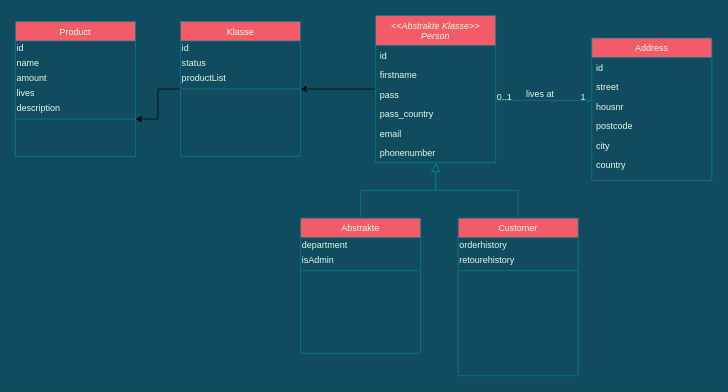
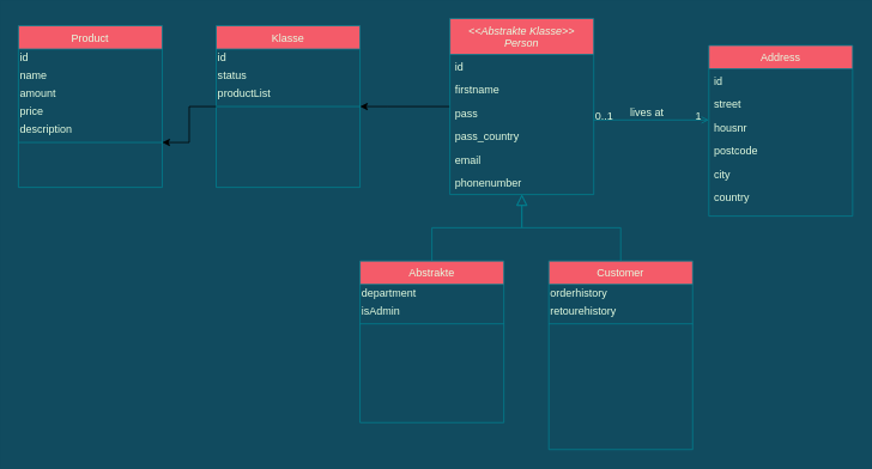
  <mxCell id="0" />
  <mxCell id="1" parent="0" />
  <mxCell id="2" value="" style="edgeStyle=orthogonalEdgeStyle;rounded=0;orthogonalLoop=1;jettySize=auto;html=1;fontColor=#E4FDE1;" parent="1" source="3" edge="1"><mxGeometry relative="1" as="geometry"><mxPoint x="400" y="118" as="targetPoint" /><Array as="points"><mxPoint x="430" y="118" /><mxPoint x="430" y="118" /></Array></mxGeometry></mxCell>
  <mxCell id="3" value="&lt;&lt;Abstrakte Klasse&gt;&gt;&#10;Person" style="swimlane;fontStyle=2;align=center;verticalAlign=top;childLayout=stackLayout;horizontal=1;startSize=40;horizontalStack=0;resizeParent=1;resizeLast=0;collapsible=1;marginBottom=0;rounded=0;shadow=0;strokeWidth=1;fillColor=#F45B69;strokeColor=#028090;fontColor=#E4FDE1;" parent="1" vertex="1"><mxGeometry x="500" y="20" width="160" height="196" as="geometry"><mxRectangle x="230" y="140" width="160" height="26" as="alternateBounds" /></mxGeometry></mxCell>
  <mxCell id="4" value="id" style="text;align=left;verticalAlign=top;spacingLeft=4;spacingRight=4;overflow=hidden;rotatable=0;points=[[0,0.5],[1,0.5]];portConstraint=eastwest;rounded=0;shadow=0;html=0;fontColor=#E4FDE1;" parent="3" vertex="1"><mxGeometry y="40" width="160" height="26" as="geometry" /></mxCell>
  <mxCell id="5" value="firstname" style="text;align=left;verticalAlign=top;spacingLeft=4;spacingRight=4;overflow=hidden;rotatable=0;points=[[0,0.5],[1,0.5]];portConstraint=eastwest;fontColor=#E4FDE1;" parent="3" vertex="1"><mxGeometry y="66" width="160" height="26" as="geometry" /></mxCell>
  <mxCell id="6" value="pass" style="text;align=left;verticalAlign=top;spacingLeft=4;spacingRight=4;overflow=hidden;rotatable=0;points=[[0,0.5],[1,0.5]];portConstraint=eastwest;rounded=0;shadow=0;html=0;fontColor=#E4FDE1;" parent="3" vertex="1"><mxGeometry y="92" width="160" height="26" as="geometry" /></mxCell>
  <mxCell id="7" value="pass_country" style="text;align=left;verticalAlign=top;spacingLeft=4;spacingRight=4;overflow=hidden;rotatable=0;points=[[0,0.5],[1,0.5]];portConstraint=eastwest;rounded=0;shadow=0;html=0;fontColor=#E4FDE1;" parent="3" vertex="1"><mxGeometry y="118" width="160" height="26" as="geometry" /></mxCell>
  <mxCell id="8" value="email" style="text;align=left;verticalAlign=top;spacingLeft=4;spacingRight=4;overflow=hidden;rotatable=0;points=[[0,0.5],[1,0.5]];portConstraint=eastwest;rounded=0;shadow=0;html=0;fontColor=#E4FDE1;" parent="3" vertex="1"><mxGeometry y="144" width="160" height="26" as="geometry" /></mxCell>
  <mxCell id="9" value="phonenumber" style="text;align=left;verticalAlign=top;spacingLeft=4;spacingRight=4;overflow=hidden;rotatable=0;points=[[0,0.5],[1,0.5]];portConstraint=eastwest;rounded=0;shadow=0;html=0;fontColor=#E4FDE1;" parent="3" vertex="1"><mxGeometry y="170" width="160" height="26" as="geometry" /></mxCell>
  <mxCell id="10" value="Abstrakte" style="swimlane;fontStyle=0;align=center;verticalAlign=top;childLayout=stackLayout;horizontal=1;startSize=26;horizontalStack=0;resizeParent=1;resizeLast=0;collapsible=1;marginBottom=0;rounded=0;shadow=0;strokeWidth=1;fillColor=#F45B69;strokeColor=#028090;fontColor=#E4FDE1;" parent="1" vertex="1"><mxGeometry x="400" y="290" width="160" height="180" as="geometry"><mxRectangle x="130" y="380" width="160" height="26" as="alternateBounds" /></mxGeometry></mxCell>
  <mxCell id="11" value="department" style="text;html=1;align=left;verticalAlign=middle;resizable=0;points=[];autosize=1;strokeColor=none;fontColor=#E4FDE1;" parent="10" vertex="1"><mxGeometry y="26" width="160" height="20" as="geometry" /></mxCell>
  <mxCell id="12" value="isAdmin" style="text;html=1;align=left;verticalAlign=middle;resizable=0;points=[];autosize=1;strokeColor=none;fontColor=#E4FDE1;" parent="10" vertex="1"><mxGeometry y="46" width="160" height="20" as="geometry" /></mxCell>
  <mxCell id="13" value="" style="line;html=1;strokeWidth=1;align=left;verticalAlign=middle;spacingTop=-1;spacingLeft=3;spacingRight=3;rotatable=0;labelPosition=right;points=[];portConstraint=eastwest;labelBackgroundColor=#114B5F;fillColor=#F45B69;strokeColor=#028090;fontColor=#E4FDE1;" parent="10" vertex="1"><mxGeometry y="66" width="160" height="8" as="geometry" /></mxCell>
  <mxCell id="14" value="" style="endArrow=block;endSize=10;endFill=0;shadow=0;strokeWidth=1;rounded=0;edgeStyle=elbowEdgeStyle;elbow=vertical;labelBackgroundColor=#114B5F;strokeColor=#028090;fontColor=#E4FDE1;" parent="1" source="10" target="3" edge="1"><mxGeometry width="160" relative="1" as="geometry"><mxPoint x="480" y="133" as="sourcePoint" /><mxPoint x="480" y="133" as="targetPoint" /></mxGeometry></mxCell>
  <mxCell id="15" value="Customer" style="swimlane;fontStyle=0;align=center;verticalAlign=top;childLayout=stackLayout;horizontal=1;startSize=26;horizontalStack=0;resizeParent=1;resizeLast=0;collapsible=1;marginBottom=0;rounded=0;shadow=0;strokeWidth=1;fillColor=#F45B69;strokeColor=#028090;fontColor=#E4FDE1;" parent="1" vertex="1"><mxGeometry x="610" y="290" width="160" height="210" as="geometry"><mxRectangle x="330" y="360" width="170" height="26" as="alternateBounds" /></mxGeometry></mxCell>
  <mxCell id="16" value="&lt;font color=&quot;#e4fde1&quot;&gt;orderhistory&lt;/font&gt;" style="text;html=1;align=left;verticalAlign=middle;resizable=0;points=[];autosize=1;strokeColor=none;fontColor=#f0f0f0;" parent="15" vertex="1"><mxGeometry y="26" width="160" height="20" as="geometry" /></mxCell>
  <mxCell id="17" value="&lt;font color=&quot;#e4fde1&quot;&gt;retourehistory&lt;/font&gt;" style="text;html=1;align=left;verticalAlign=middle;resizable=0;points=[];autosize=1;strokeColor=none;fontColor=#f0f0f0;" parent="15" vertex="1"><mxGeometry y="46" width="160" height="20" as="geometry" /></mxCell>
  <mxCell id="18" value="" style="line;html=1;strokeWidth=1;align=left;verticalAlign=middle;spacingTop=-1;spacingLeft=3;spacingRight=3;rotatable=0;labelPosition=right;points=[];portConstraint=eastwest;labelBackgroundColor=#114B5F;fillColor=#F45B69;strokeColor=#028090;fontColor=#E4FDE1;" parent="15" vertex="1"><mxGeometry y="66" width="160" height="8" as="geometry" /></mxCell>
  <mxCell id="19" value="" style="endArrow=block;endSize=10;endFill=0;shadow=0;strokeWidth=1;rounded=0;edgeStyle=elbowEdgeStyle;elbow=vertical;labelBackgroundColor=#114B5F;strokeColor=#028090;fontColor=#E4FDE1;" parent="1" source="15" target="3" edge="1"><mxGeometry width="160" relative="1" as="geometry"><mxPoint x="490" y="303" as="sourcePoint" /><mxPoint x="590" y="201" as="targetPoint" /></mxGeometry></mxCell>
  <mxCell id="20" value="Address" style="swimlane;fontStyle=0;align=center;verticalAlign=top;childLayout=stackLayout;horizontal=1;startSize=26;horizontalStack=0;resizeParent=1;resizeLast=0;collapsible=1;marginBottom=0;rounded=0;shadow=0;strokeWidth=1;fillColor=#F45B69;strokeColor=#028090;fontColor=#E4FDE1;" parent="1" vertex="1"><mxGeometry x="788" y="50" width="160" height="190" as="geometry"><mxRectangle x="550" y="140" width="160" height="26" as="alternateBounds" /></mxGeometry></mxCell>
  <mxCell id="21" value="id" style="text;align=left;verticalAlign=top;spacingLeft=4;spacingRight=4;overflow=hidden;rotatable=0;points=[[0,0.5],[1,0.5]];portConstraint=eastwest;fontColor=#E4FDE1;" parent="20" vertex="1"><mxGeometry y="26" width="160" height="26" as="geometry" /></mxCell>
  <mxCell id="22" value="street" style="text;align=left;verticalAlign=top;spacingLeft=4;spacingRight=4;overflow=hidden;rotatable=0;points=[[0,0.5],[1,0.5]];portConstraint=eastwest;rounded=0;shadow=0;html=0;fontColor=#E4FDE1;" parent="20" vertex="1"><mxGeometry y="52" width="160" height="26" as="geometry" /></mxCell>
  <mxCell id="23" value="housnr" style="text;align=left;verticalAlign=top;spacingLeft=4;spacingRight=4;overflow=hidden;rotatable=0;points=[[0,0.5],[1,0.5]];portConstraint=eastwest;rounded=0;shadow=0;html=0;fontColor=#E4FDE1;" parent="20" vertex="1"><mxGeometry y="78" width="160" height="26" as="geometry" /></mxCell>
  <mxCell id="24" value="postcode" style="text;align=left;verticalAlign=top;spacingLeft=4;spacingRight=4;overflow=hidden;rotatable=0;points=[[0,0.5],[1,0.5]];portConstraint=eastwest;rounded=0;shadow=0;html=0;fontColor=#E4FDE1;" parent="20" vertex="1"><mxGeometry y="104" width="160" height="26" as="geometry" /></mxCell>
  <mxCell id="25" value="city" style="text;align=left;verticalAlign=top;spacingLeft=4;spacingRight=4;overflow=hidden;rotatable=0;points=[[0,0.5],[1,0.5]];portConstraint=eastwest;rounded=0;shadow=0;html=0;fontColor=#E4FDE1;" parent="20" vertex="1"><mxGeometry y="130" width="160" height="26" as="geometry" /></mxCell>
  <mxCell id="26" value="country" style="text;align=left;verticalAlign=top;spacingLeft=4;spacingRight=4;overflow=hidden;rotatable=0;points=[[0,0.5],[1,0.5]];portConstraint=eastwest;rounded=0;shadow=0;html=0;fontColor=#E4FDE1;" parent="20" vertex="1"><mxGeometry y="156" width="160" height="26" as="geometry" /></mxCell>
  <mxCell id="27" value="" style="endArrow=open;shadow=0;strokeWidth=1;rounded=0;endFill=1;edgeStyle=elbowEdgeStyle;elbow=vertical;labelBackgroundColor=#114B5F;strokeColor=#028090;fontColor=#E4FDE1;" parent="1" source="3" target="20" edge="1"><mxGeometry x="0.5" y="41" relative="1" as="geometry"><mxPoint x="660" y="122" as="sourcePoint" /><mxPoint x="820" y="122" as="targetPoint" /><mxPoint x="-40" y="32" as="offset" /></mxGeometry></mxCell>
  <mxCell id="28" value="0..1" style="resizable=0;align=left;verticalAlign=bottom;labelBackgroundColor=none;fontSize=12;fillColor=#F45B69;strokeColor=#028090;fontColor=#E4FDE1;" parent="27" connectable="0" vertex="1"><mxGeometry x="-1" relative="1" as="geometry"><mxPoint y="4" as="offset" /></mxGeometry></mxCell>
  <mxCell id="29" value="1" style="resizable=0;align=right;verticalAlign=bottom;labelBackgroundColor=none;fontSize=12;fillColor=#F45B69;strokeColor=#028090;fontColor=#E4FDE1;" parent="27" connectable="0" vertex="1"><mxGeometry x="1" relative="1" as="geometry"><mxPoint x="-7" y="4" as="offset" /></mxGeometry></mxCell>
  <mxCell id="30" value="lives at" style="text;html=1;resizable=0;points=[];;align=center;verticalAlign=middle;labelBackgroundColor=none;rounded=0;shadow=0;strokeWidth=1;fontSize=12;fontColor=#E4FDE1;" parent="27" vertex="1" connectable="0"><mxGeometry x="0.5" y="49" relative="1" as="geometry"><mxPoint x="-38" y="40" as="offset" /></mxGeometry></mxCell>
  <mxCell id="31" value="Klasse" style="swimlane;fontStyle=0;align=center;verticalAlign=top;childLayout=stackLayout;horizontal=1;startSize=26;horizontalStack=0;resizeParent=1;resizeLast=0;collapsible=1;marginBottom=0;rounded=0;shadow=0;strokeWidth=1;fillColor=#F45B69;strokeColor=#028090;fontColor=#E4FDE1;" parent="1" vertex="1"><mxGeometry x="240" y="28" width="160" height="180" as="geometry"><mxRectangle x="130" y="380" width="160" height="26" as="alternateBounds" /></mxGeometry></mxCell>
  <mxCell id="32" value="id" style="text;html=1;align=left;verticalAlign=middle;resizable=0;points=[];autosize=1;strokeColor=none;fontColor=#E4FDE1;" parent="31" vertex="1"><mxGeometry y="26" width="160" height="20" as="geometry" /></mxCell>
  <mxCell id="33" value="status" style="text;html=1;align=left;verticalAlign=middle;resizable=0;points=[];autosize=1;strokeColor=none;fontColor=#E4FDE1;" parent="31" vertex="1"><mxGeometry y="46" width="160" height="20" as="geometry" /></mxCell>
  <mxCell id="34" value="productList" style="text;html=1;align=left;verticalAlign=middle;resizable=0;points=[];autosize=1;strokeColor=none;fontColor=#E4FDE1;" parent="31" vertex="1"><mxGeometry y="66" width="160" height="20" as="geometry" /></mxCell>
  <mxCell id="35" value="" style="line;html=1;strokeWidth=1;align=left;verticalAlign=middle;spacingTop=-1;spacingLeft=3;spacingRight=3;rotatable=0;labelPosition=right;points=[];portConstraint=eastwest;labelBackgroundColor=#114B5F;fillColor=#F45B69;strokeColor=#028090;fontColor=#E4FDE1;" parent="31" vertex="1"><mxGeometry y="86" width="160" height="8" as="geometry" /></mxCell>
  <mxCell id="36" value="Product" style="swimlane;fontStyle=0;align=center;verticalAlign=top;childLayout=stackLayout;horizontal=1;startSize=26;horizontalStack=0;resizeParent=1;resizeLast=0;collapsible=1;marginBottom=0;rounded=0;shadow=0;strokeWidth=1;fillColor=#F45B69;strokeColor=#028090;fontColor=#E4FDE1;" parent="1" vertex="1"><mxGeometry x="20" y="28" width="160" height="180" as="geometry"><mxRectangle x="130" y="380" width="160" height="26" as="alternateBounds" /></mxGeometry></mxCell>
  <mxCell id="37" value="id" style="text;html=1;align=left;verticalAlign=middle;resizable=0;points=[];autosize=1;strokeColor=none;fontColor=#E4FDE1;" parent="36" vertex="1"><mxGeometry y="26" width="160" height="20" as="geometry" /></mxCell>
  <mxCell id="38" value="name" style="text;html=1;align=left;verticalAlign=middle;resizable=0;points=[];autosize=1;strokeColor=none;fontColor=#E4FDE1;" parent="36" vertex="1"><mxGeometry y="46" width="160" height="20" as="geometry" /></mxCell>
  <mxCell id="39" value="amount" style="text;html=1;align=left;verticalAlign=middle;resizable=0;points=[];autosize=1;strokeColor=none;fontColor=#E4FDE1;" parent="36" vertex="1"><mxGeometry y="66" width="160" height="20" as="geometry" /></mxCell>
- <mxCell id="40" value="lives" style="text;html=1;align=left;verticalAlign=middle;resizable=0;points=[];autosize=1;strokeColor=none;fontColor=#E4FDE1;" parent="36" vertex="1"><mxGeometry y="86" width="160" height="20" as="geometry" /></mxCell>
+ <mxCell id="40" value="price" style="text;html=1;align=left;verticalAlign=middle;resizable=0;points=[];autosize=1;strokeColor=none;fontColor=#E4FDE1;" parent="36" vertex="1"><mxGeometry y="86" width="160" height="20" as="geometry" /></mxCell>
  <mxCell id="41" value="description" style="text;html=1;align=left;verticalAlign=middle;resizable=0;points=[];autosize=1;strokeColor=none;fontColor=#E4FDE1;" parent="36" vertex="1"><mxGeometry y="106" width="160" height="20" as="geometry" /></mxCell>
  <mxCell id="42" value="" style="line;html=1;strokeWidth=1;align=left;verticalAlign=middle;spacingTop=-1;spacingLeft=3;spacingRight=3;rotatable=0;labelPosition=right;points=[];portConstraint=eastwest;labelBackgroundColor=#114B5F;fillColor=#F45B69;strokeColor=#028090;fontColor=#E4FDE1;" parent="36" vertex="1"><mxGeometry y="126" width="160" height="8" as="geometry" /></mxCell>
  <mxCell id="43" value="" style="edgeStyle=orthogonalEdgeStyle;rounded=0;orthogonalLoop=1;jettySize=auto;html=1;fontColor=#E4FDE1;" parent="1" source="35" edge="1"><mxGeometry relative="1" as="geometry"><mxPoint x="180" y="158" as="targetPoint" /><Array as="points"><mxPoint x="210" y="118" /><mxPoint x="210" y="158" /></Array></mxGeometry></mxCell>
